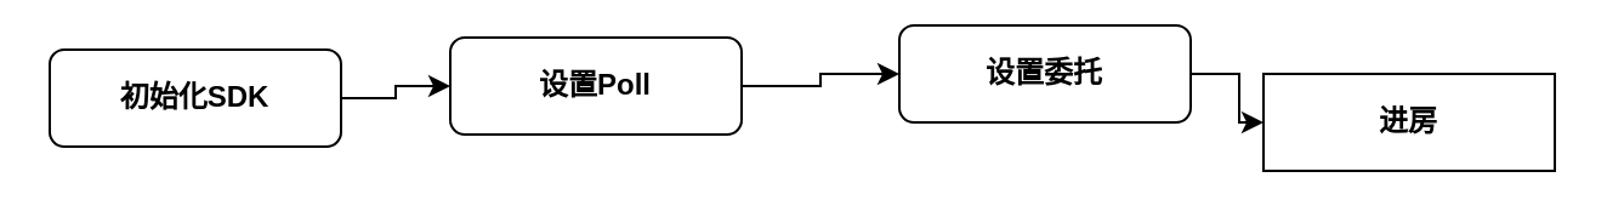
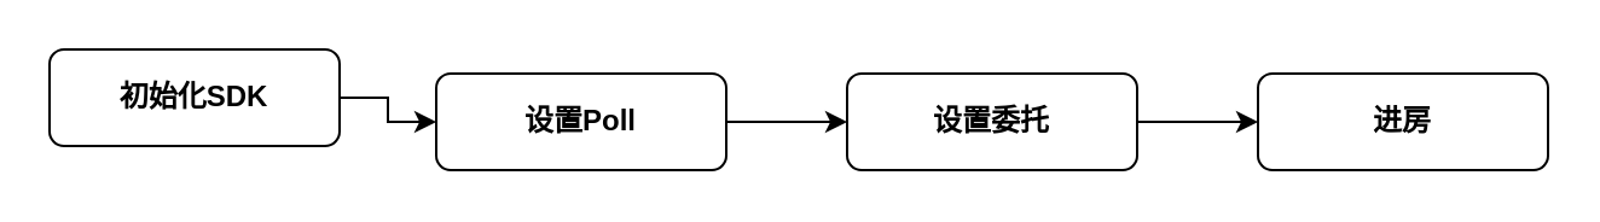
  <mxCell id="0" />
  <mxCell id="1" parent="0" />
  <mxCell id="2" value="" style="edgeStyle=orthogonalEdgeStyle;rounded=0;orthogonalLoop=1;jettySize=auto;html=1;" edge="1" parent="1" source="3" target="5"><mxGeometry relative="1" as="geometry" /></mxCell>
  <mxCell id="3" value="&lt;b&gt;初始化SDK&lt;/b&gt;" style="rounded=1;whiteSpace=wrap;html=1;fontSize=12;glass=0;strokeWidth=1;shadow=0;" parent="1" vertex="1"><mxGeometry x="20" y="20" width="120" height="40" as="geometry" /></mxCell>
  <mxCell id="4" value="" style="edgeStyle=orthogonalEdgeStyle;rounded=0;orthogonalLoop=1;jettySize=auto;html=1;" edge="1" parent="1" source="5" target="7"><mxGeometry relative="1" as="geometry" /></mxCell>
- <mxCell id="5" value="&lt;b&gt;设置Poll&lt;/b&gt;" style="rounded=1;whiteSpace=wrap;html=1;fontSize=12;glass=0;strokeWidth=1;shadow=0;" vertex="1" parent="1"><mxGeometry x="185" y="15" width="120" height="40" as="geometry" /></mxCell>
+ <mxCell id="5" value="&lt;b&gt;设置Poll&lt;/b&gt;" style="rounded=1;whiteSpace=wrap;html=1;fontSize=12;glass=0;strokeWidth=1;shadow=0;" vertex="1" parent="1"><mxGeometry x="180" y="30" width="120" height="40" as="geometry" /></mxCell>
  <mxCell id="6" value="" style="edgeStyle=orthogonalEdgeStyle;rounded=0;orthogonalLoop=1;jettySize=auto;html=1;" edge="1" parent="1" source="7" target="8"><mxGeometry relative="1" as="geometry" /></mxCell>
- <mxCell id="7" value="&lt;b&gt;设置委托&lt;/b&gt;" style="rounded=1;whiteSpace=wrap;html=1;fontSize=12;glass=0;strokeWidth=1;shadow=0;" vertex="1" parent="1"><mxGeometry x="370" y="10" width="120" height="40" as="geometry" /></mxCell>
- <mxCell id="8" value="&lt;b&gt;进房&lt;/b&gt;" style="whiteSpace=wrap;html=1;fontSize=12;glass=0;strokeWidth=1;shadow=0;rounded=0;" vertex="1" parent="1"><mxGeometry x="520" y="30" width="120" height="40" as="geometry" /></mxCell>
+ <mxCell id="7" value="&lt;b&gt;设置委托&lt;/b&gt;" style="rounded=1;whiteSpace=wrap;html=1;fontSize=12;glass=0;strokeWidth=1;shadow=0;" vertex="1" parent="1"><mxGeometry x="350" y="30" width="120" height="40" as="geometry" /></mxCell>
+ <mxCell id="8" value="&lt;b&gt;进房&lt;/b&gt;" style="rounded=1;whiteSpace=wrap;html=1;fontSize=12;glass=0;strokeWidth=1;shadow=0;" vertex="1" parent="1"><mxGeometry x="520" y="30" width="120" height="40" as="geometry" /></mxCell>
